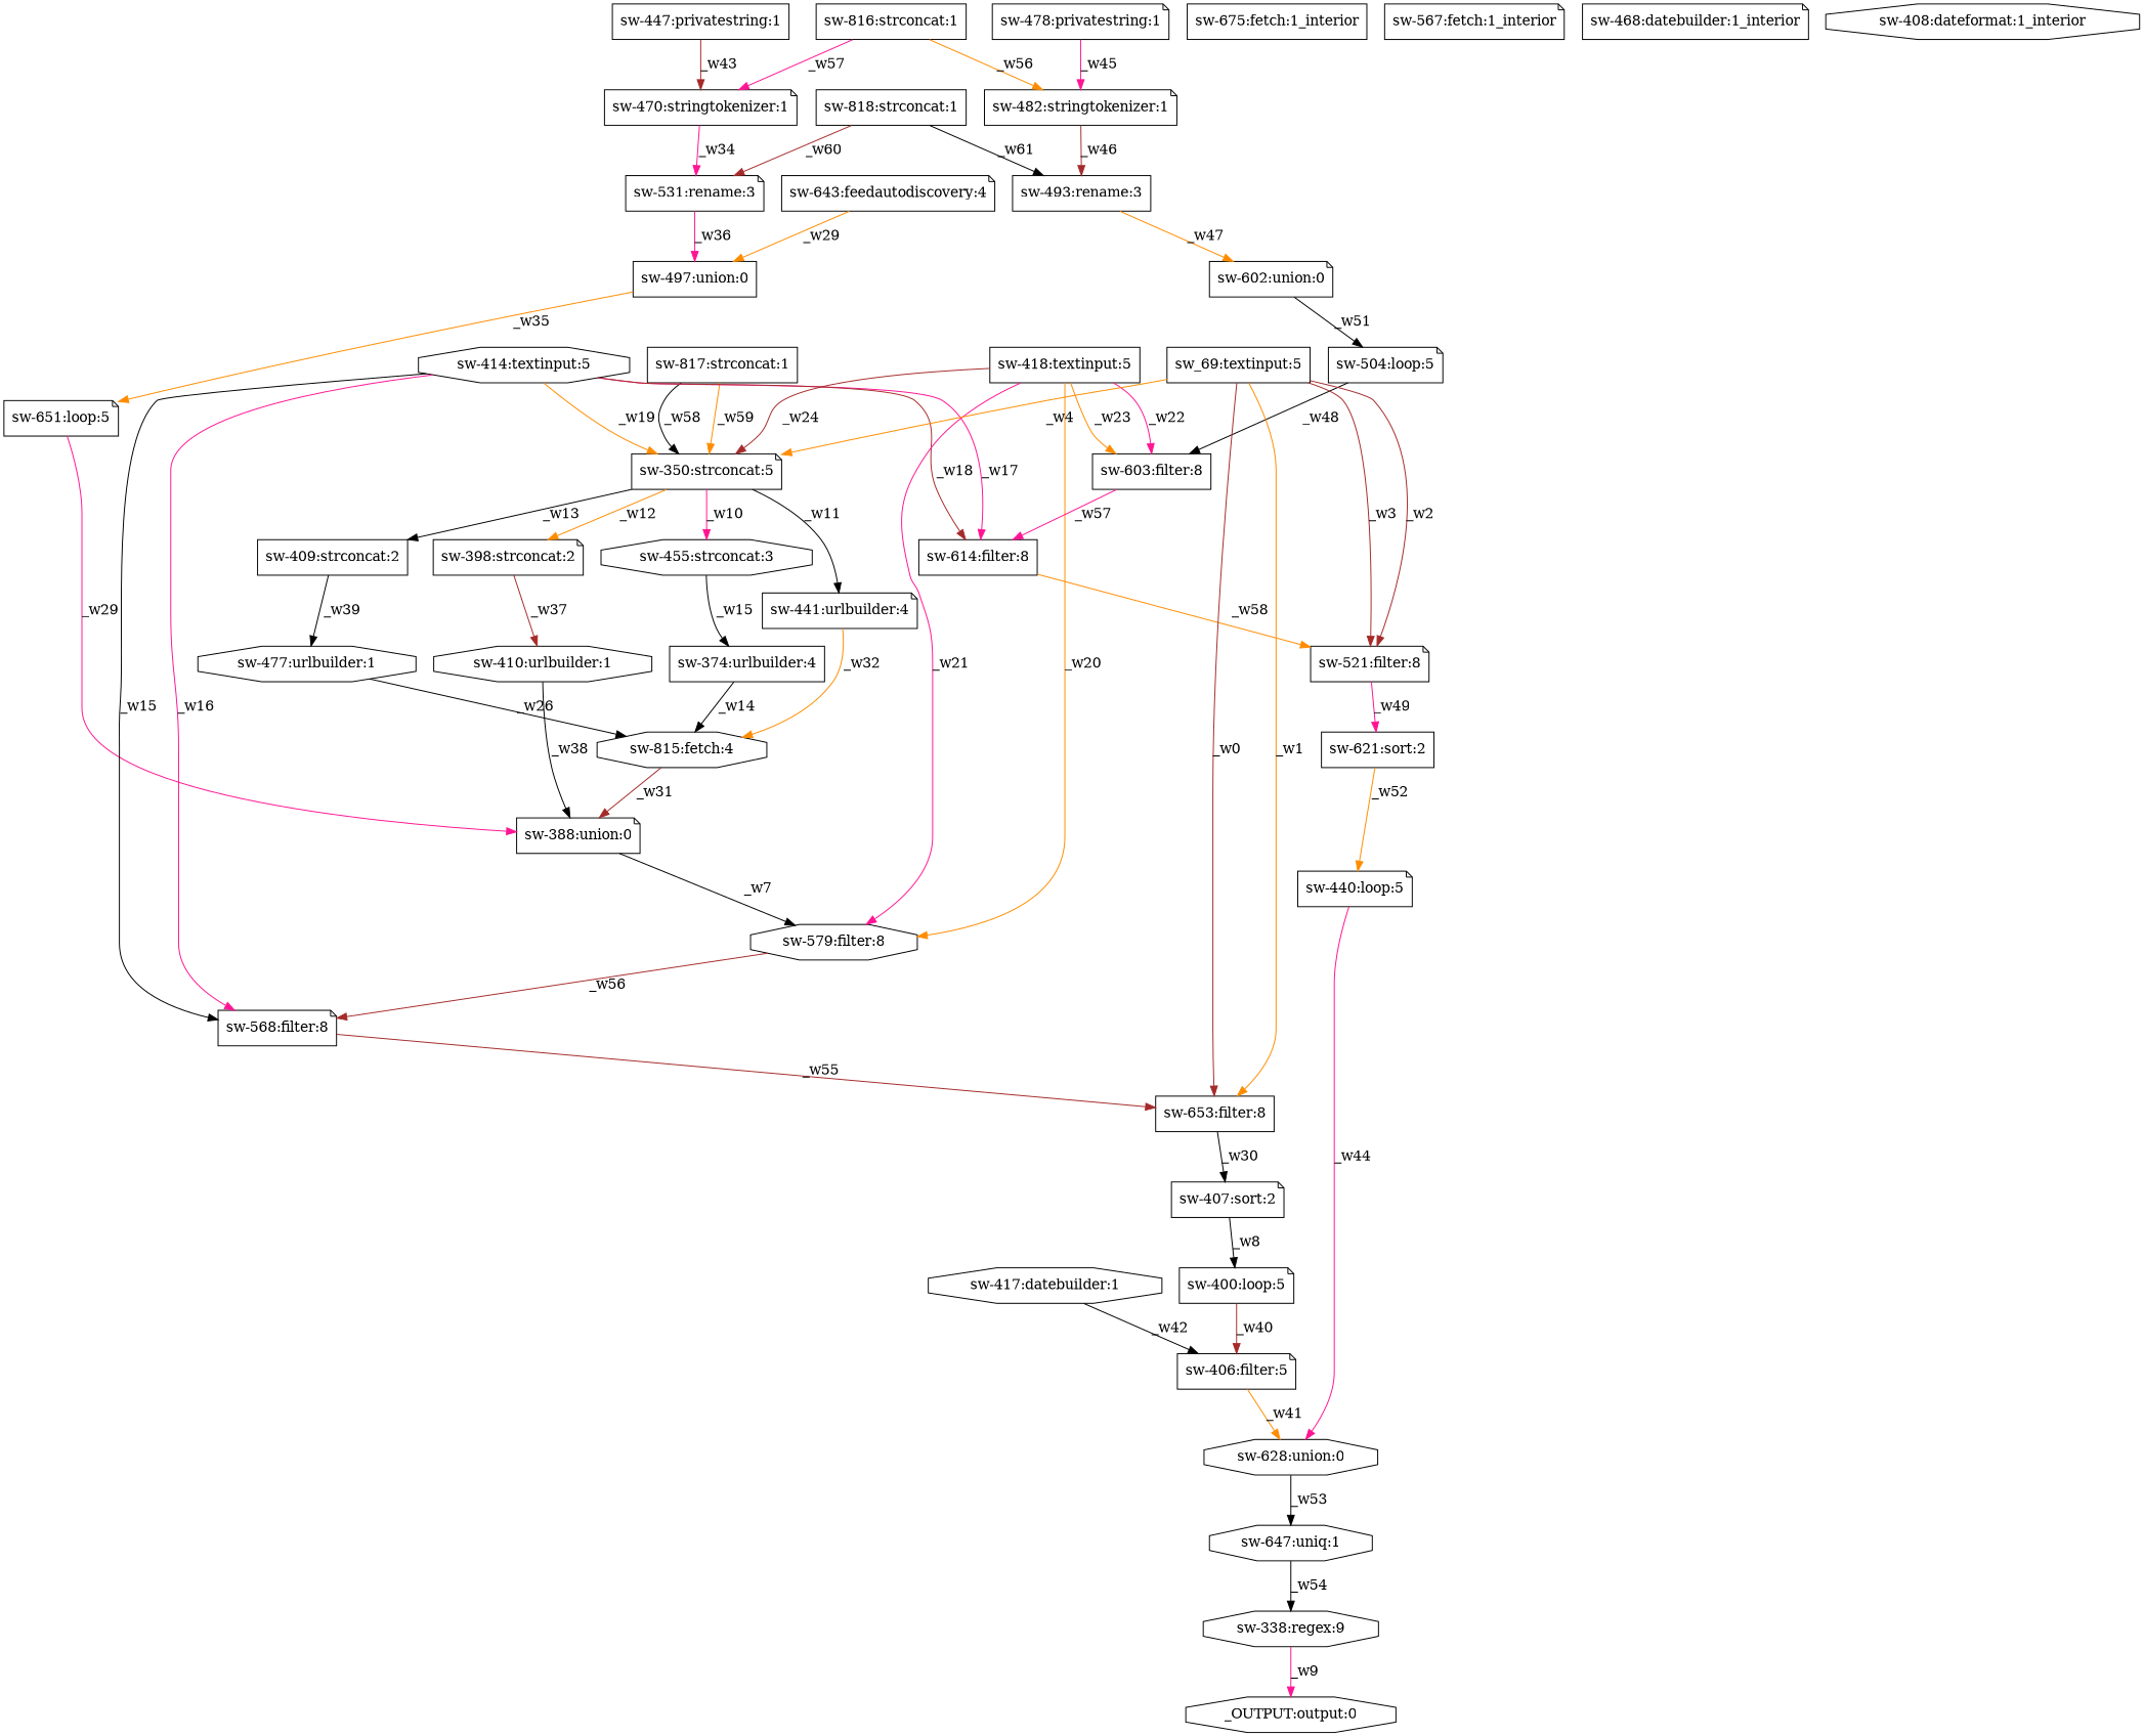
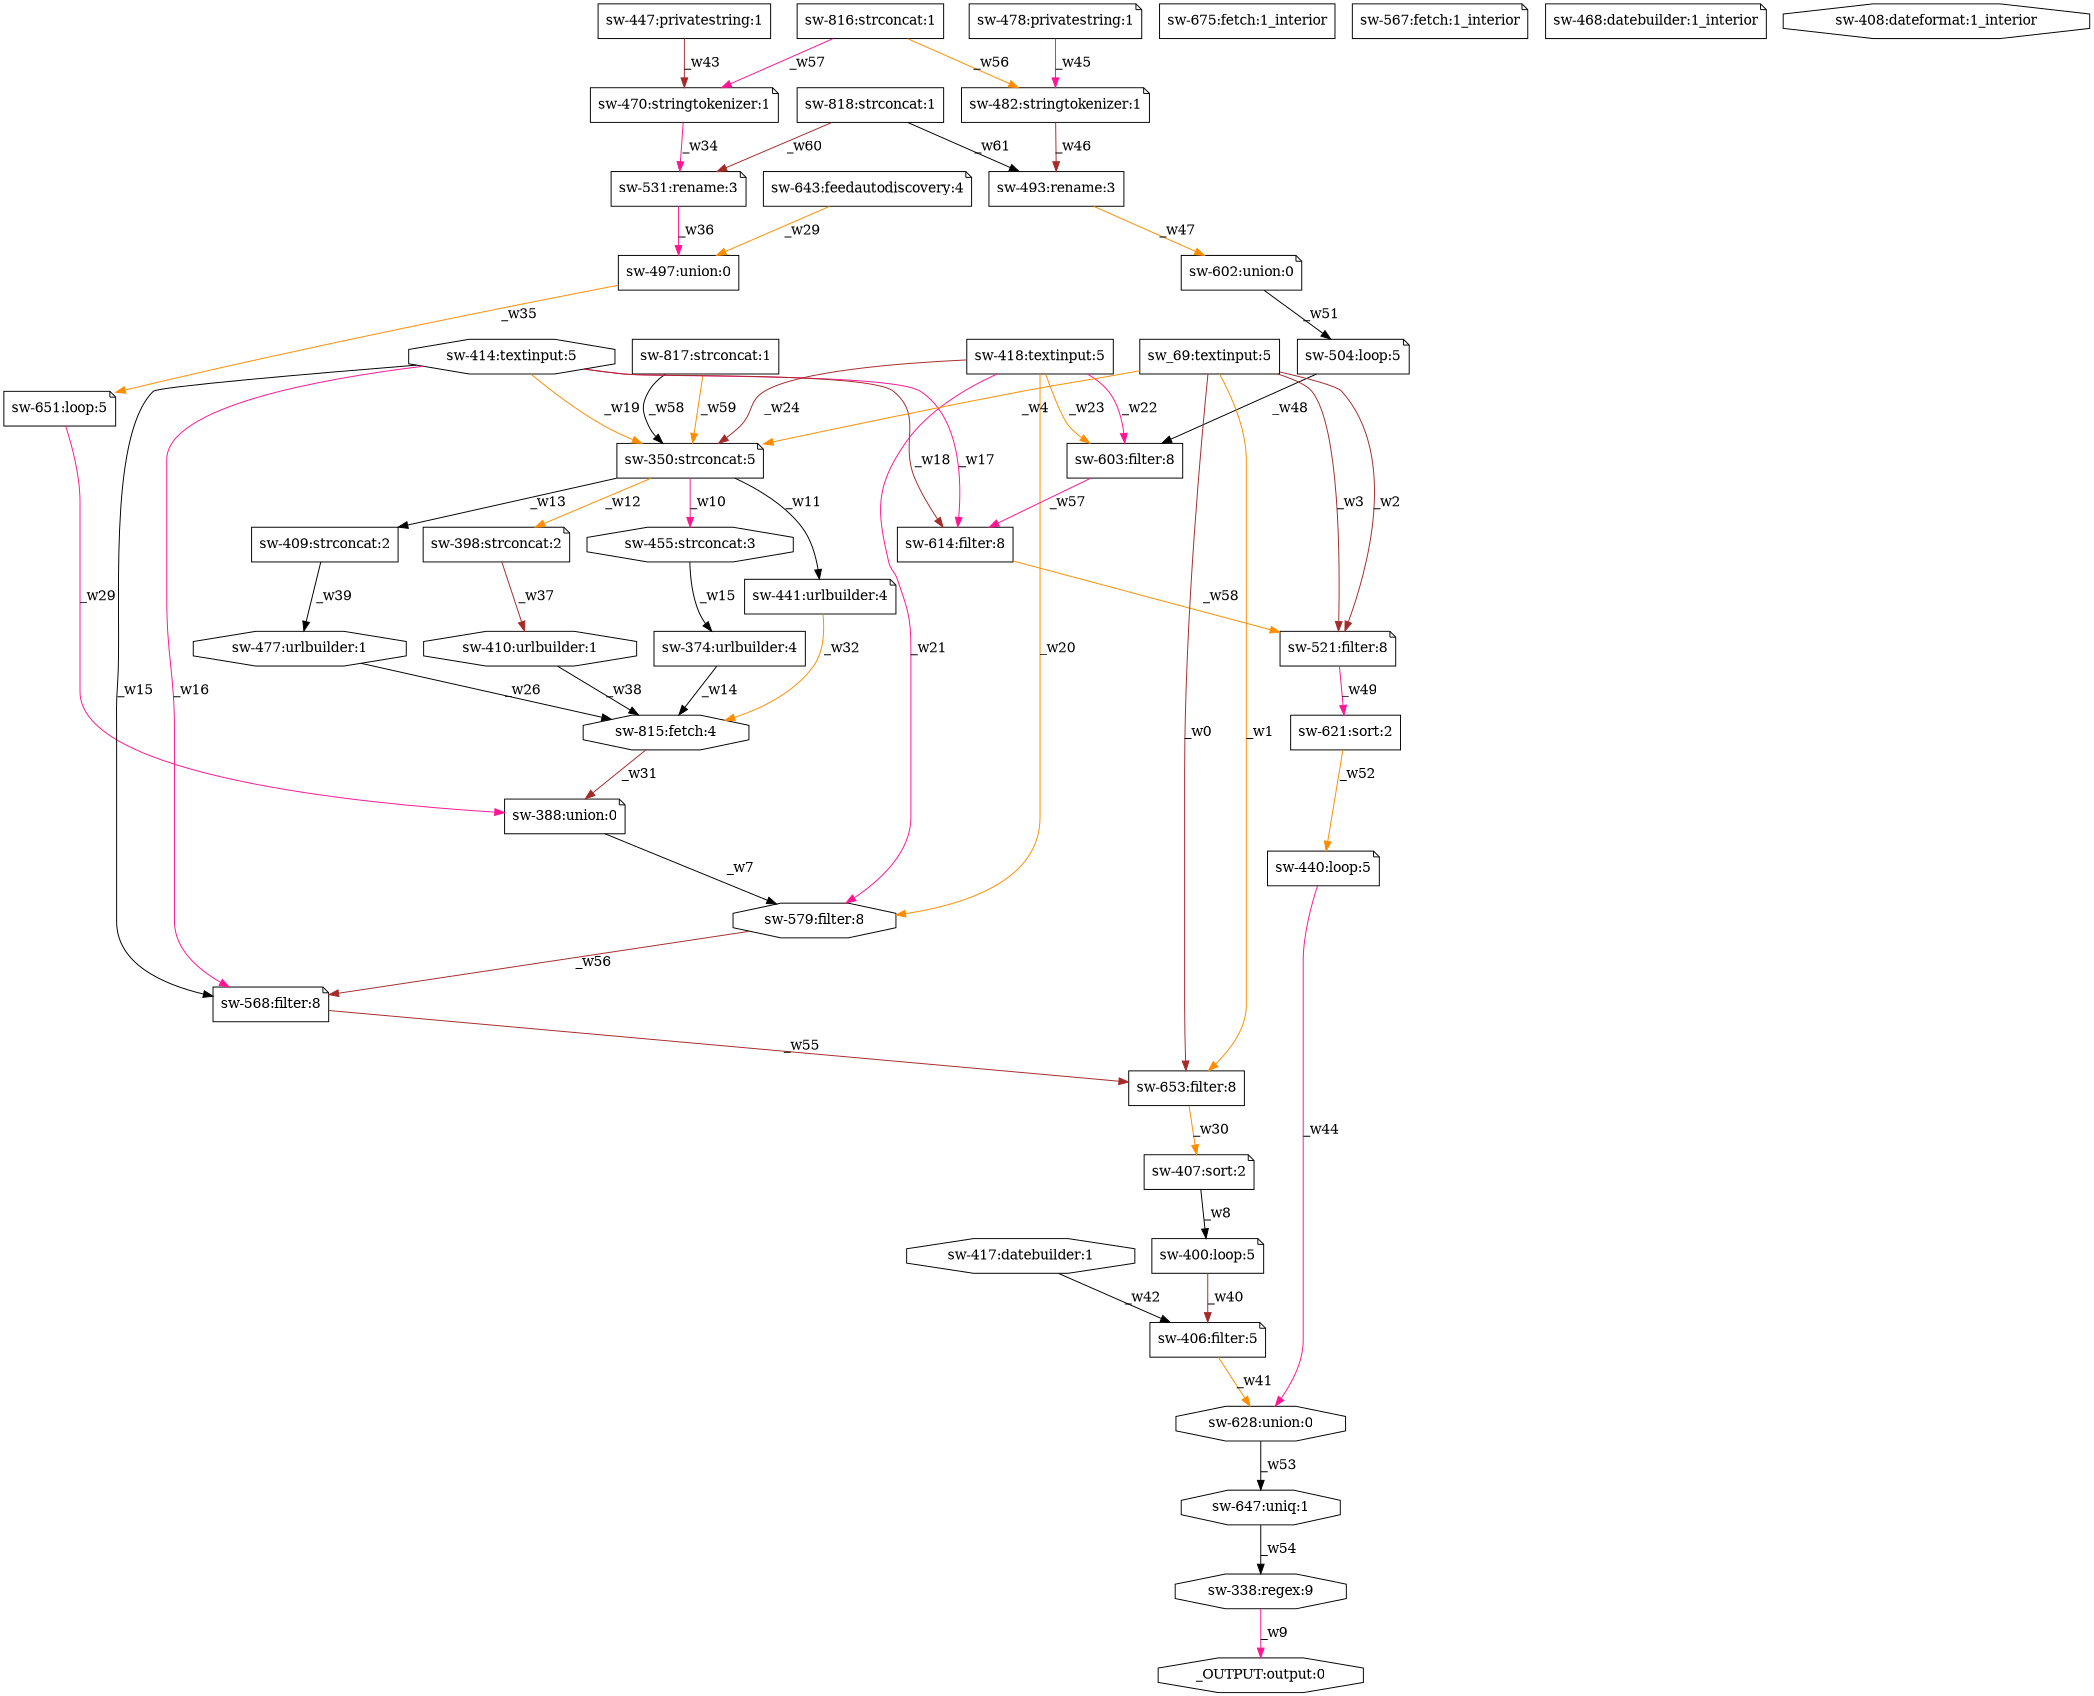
  digraph {
    node [shape=note]
    edge [color=black]
    n1 [label="sw-417:datebuilder:1" shape=octagon]
    n2 [label="sw-406:filter:5"]
    n3 [label="sw-628:union:0" shape=octagon]
    n4 [label="sw-675:fetch:1_interior" shape=box]
    n5 [label="sw-441:urlbuilder:4"]
    n6 [label="sw-815:fetch:4" shape=octagon]
    n7 [label="sw-388:union:0"]
    n8 [label="sw-643:feedautodiscovery:4"]
    n9 [label="sw-497:union:0" shape=box]
    n10 [label="sw-651:loop:5"]
    n11 [label="sw-482:stringtokenizer:1"]
    n12 [label="sw-493:rename:3" shape=box]
    n13 [label="sw-602:union:0"]
    n14 [label="sw-567:fetch:1_interior"]
    n15 [label="sw-338:regex:9" shape=octagon]
    n16 [label="_OUTPUT:output:0" shape=octagon]
    n17 [label="sw-374:urlbuilder:4" shape=box]
    n18 [label="sw-409:strconcat:2" shape=box]
    n19 [label="sw-477:urlbuilder:1" shape=octagon]
    n20 [label="sw-470:stringtokenizer:1"]
    n21 [label="sw-531:rename:3"]
    n22 [label="sw-817:strconcat:1" shape=box]
    n23 [label="sw-350:strconcat:5"]
    n24 [label="sw-398:strconcat:2"]
    n25 [label="sw-455:strconcat:3" shape=octagon]
    n26 [label="sw-447:privatestring:1" shape=box]
    n27 [label="sw-647:uniq:1" shape=octagon]
    n28 [label="sw-414:textinput:5" shape=octagon]
    n29 [label="sw-568:filter:8"]
    n30 [label="sw-614:filter:8" shape=box]
    n31 [label="sw-653:filter:8" shape=box]
    n32 [label="sw-521:filter:8"]
    n33 [label="sw-410:urlbuilder:1" shape=octagon]
    n34 [label="sw-818:strconcat:1" shape=box]
    n35 [label="sw-407:sort:2"]
    n36 [label="sw-400:loop:5"]
    n37 [label="sw-468:datebuilder:1_interior"]
    n38 [label="sw-408:dateformat:1_interior" shape=octagon]
    n39 [label="sw-504:loop:5"]
    n40 [label="sw-621:sort:2" shape=box]
    n41 [label="sw-440:loop:5"]
    n42 [label="sw-418:textinput:5" shape=box]
    n43 [label="sw-603:filter:8" shape=box]
    n44 [label="sw-579:filter:8" shape=octagon]
    n45 [label="sw_69:textinput:5" shape=box]
    n46 [label="sw-816:strconcat:1" shape=box]
    n47 [label="sw-478:privatestring:1"]
    n1 -> n2 [label=_w42]
    n2 -> n3 [color=darkorange label=_w41]
    n3 -> n27 [label=_w53]
    n5 -> n6 [color=darkorange label=_w32]
    n6 -> n7 [color=brown label=_w31]
    n7 -> n44 [label=_w7]
    n8 -> n9 [color=darkorange label=_w29]
    n9 -> n10 [color=darkorange label=_w35]
    n10 -> n7 [color=deeppink label=_w29]
    n11 -> n12 [color=brown label=_w46]
    n12 -> n13 [color=darkorange label=_w47]
    n13 -> n39 [label=_w51]
    n15 -> n16 [color=deeppink label=_w9]
    n17 -> n6 [label=_w14]
    n18 -> n19 [label=_w39]
    n19 -> n6 [label=_w26]
    n20 -> n21 [color=deeppink label=_w34]
    n21 -> n9 [color=deeppink label=_w36]
    n22 -> n23 [label=_w58]
    n22 -> n23 [color=darkorange label=_w59]
    n23 -> n5 [label=_w11]
    n23 -> n18 [label=_w13]
    n23 -> n24 [color=darkorange label=_w12]
    n23 -> n25 [color=deeppink label=_w10]
    n24 -> n33 [color=brown label=_w37]
    n25 -> n17 [label=_w15]
    n26 -> n20 [color=brown label=_w43]
    n27 -> n15 [label=_w54]
    n28 -> n23 [color=darkorange label=_w19]
    n28 -> n29 [label=_w15]
    n28 -> n29 [color=deeppink label=_w16]
    n28 -> n30 [color=deeppink label=_w17]
    n28 -> n30 [color=brown label=_w18]
    n29 -> n31 [color=brown label=_w55]
    n30 -> n32 [color=darkorange label=_w58]
-   n31 -> n35 [label=_w30]
+   n31 -> n35 [color=darkorange label=_w30]
    n32 -> n40 [color=deeppink label=_w49]
-   n33 -> n7 [label=_w38]
+   n33 -> n6 [label=_w38]
    n34 -> n12 [label=_w61]
    n34 -> n21 [color=brown label=_w60]
    n35 -> n36 [label=_w8]
    n36 -> n2 [color=brown label=_w40]
    n39 -> n43 [label=_w48]
    n40 -> n41 [color=darkorange label=_w52]
    n41 -> n3 [color=deeppink label=_w44]
    n42 -> n23 [color=brown label=_w24]
    n42 -> n43 [color=deeppink label=_w22]
    n42 -> n43 [color=darkorange label=_w23]
    n42 -> n44 [color=darkorange label=_w20]
    n42 -> n44 [color=deeppink label=_w21]
    n43 -> n30 [color=deeppink label=_w57]
    n44 -> n29 [color=brown label=_w56]
    n45 -> n23 [color=darkorange label=_w4]
    n45 -> n31 [color=brown label=_w0]
    n45 -> n31 [color=darkorange label=_w1]
    n45 -> n32 [color=brown label=_w2]
    n45 -> n32 [color=brown label=_w3]
    n46 -> n11 [color=darkorange label=_w56]
    n46 -> n20 [color=deeppink label=_w57]
    n47 -> n11 [color=deeppink label=_w45]
  }
